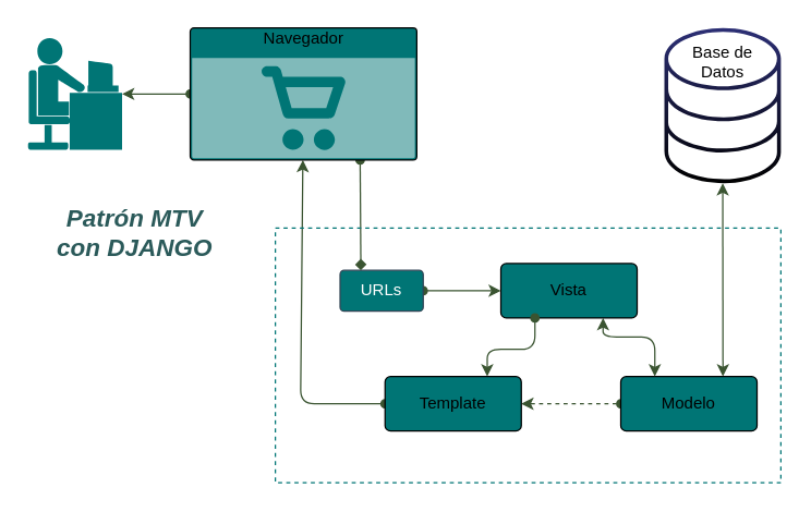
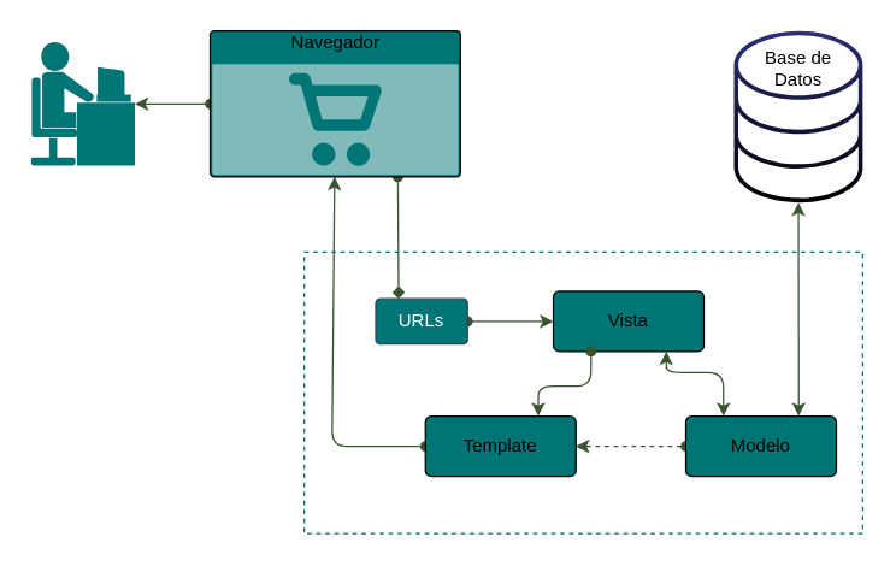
  <mxCell id="0" />
  <mxCell id="1" parent="0" />
  <mxCell id="2" style="edgeStyle=none;html=1;exitX=0.75;exitY=0;exitDx=0;exitDy=0;startArrow=classic;startFill=1;fillColor=#6d8764;strokeColor=#3A5431;" edge="1" parent="1" source="4" target="12"><mxGeometry relative="1" as="geometry" /></mxCell>
  <mxCell id="3" style="edgeStyle=none;html=1;exitX=0;exitY=0.5;exitDx=0;exitDy=0;entryX=1;entryY=0.5;entryDx=0;entryDy=0;startArrow=oval;startFill=1;endArrow=classic;endFill=1;dashed=1;fillColor=#6d8764;strokeColor=#3A5431;" edge="1" parent="1" source="4" target="9"><mxGeometry relative="1" as="geometry" /></mxCell>
  <mxCell id="4" value="Modelo" style="rounded=1;arcSize=10;whiteSpace=wrap;html=1;align=center;fillColor=#007575;" vertex="1" parent="1"><mxGeometry x="455" y="276" width="100" height="40" as="geometry" /></mxCell>
  <mxCell id="5" style="edgeStyle=none;html=1;exitX=0.75;exitY=1;exitDx=0;exitDy=0;entryX=0.25;entryY=0;entryDx=0;entryDy=0;startArrow=classic;startFill=1;fillColor=#6d8764;strokeColor=#3A5431;" edge="1" parent="1" source="6" target="4"><mxGeometry relative="1" as="geometry"><Array as="points"><mxPoint x="442" y="247" /><mxPoint x="480" y="247" /></Array></mxGeometry></mxCell>
  <mxCell id="6" value="Vista" style="rounded=1;arcSize=10;whiteSpace=wrap;html=1;align=center;fillColor=#007575;" vertex="1" parent="1"><mxGeometry x="367" y="193" width="100" height="40" as="geometry" /></mxCell>
  <mxCell id="7" style="edgeStyle=none;html=1;exitX=0.75;exitY=0;exitDx=0;exitDy=0;entryX=0.25;entryY=1;entryDx=0;entryDy=0;startArrow=classic;startFill=1;fillColor=#6d8764;strokeColor=#3A5431;endArrow=oval;endFill=1;" edge="1" parent="1" source="9" target="6"><mxGeometry relative="1" as="geometry"><Array as="points"><mxPoint x="357" y="256" /><mxPoint x="392" y="256" /></Array></mxGeometry></mxCell>
  <mxCell id="8" style="edgeStyle=none;html=1;exitX=0;exitY=0.5;exitDx=0;exitDy=0;startArrow=oval;startFill=1;endArrow=classic;endFill=1;fillColor=#6d8764;strokeColor=#3A5431;" edge="1" parent="1" source="9" target="15"><mxGeometry relative="1" as="geometry"><mxPoint x="153" y="143" as="targetPoint" /><Array as="points"><mxPoint x="220" y="296" /></Array></mxGeometry></mxCell>
  <mxCell id="9" value="Template" style="rounded=1;arcSize=10;whiteSpace=wrap;html=1;align=center;fillColor=#007575;" vertex="1" parent="1"><mxGeometry x="282" y="276" width="100" height="40" as="geometry" /></mxCell>
  <mxCell id="10" style="edgeStyle=none;html=1;exitX=1;exitY=0.5;exitDx=0;exitDy=0;entryX=0;entryY=0.5;entryDx=0;entryDy=0;startArrow=oval;startFill=1;endArrow=classic;endFill=1;fillColor=#6d8764;strokeColor=#3A5431;" edge="1" parent="1" source="11" target="6"><mxGeometry relative="1" as="geometry" /></mxCell>
  <mxCell id="11" value="URLs" style="rounded=1;arcSize=10;whiteSpace=wrap;html=1;align=center;fillColor=#007575;fontColor=#ffffff;strokeColor=#314354;" vertex="1" parent="1"><mxGeometry x="249" y="198" width="61" height="30" as="geometry" /></mxCell>
  <mxCell id="12" value="" style="sketch=0;pointerEvents=1;shadow=0;dashed=0;html=1;strokeColor=none;fillColor=#2C2F75;aspect=fixed;labelPosition=center;verticalLabelPosition=bottom;verticalAlign=top;align=center;outlineConnect=0;shape=mxgraph.vvd.storage;gradientColor=default;" vertex="1" parent="1"><mxGeometry x="487" y="20" width="85.5" height="114" as="geometry" /></mxCell>
  <mxCell id="13" style="edgeStyle=none;html=1;exitX=0.75;exitY=1;exitDx=0;exitDy=0;exitPerimeter=0;entryX=0.25;entryY=0;entryDx=0;entryDy=0;startArrow=oval;startFill=1;endArrow=diamond;endFill=1;fillColor=#6d8764;strokeColor=#3A5431;" edge="1" parent="1" source="15" target="11"><mxGeometry relative="1" as="geometry" /></mxCell>
  <mxCell id="14" style="edgeStyle=none;html=1;exitX=0;exitY=0.5;exitDx=0;exitDy=0;exitPerimeter=0;startArrow=oval;startFill=1;endArrow=classic;endFill=1;fillColor=#6d8764;strokeColor=#3A5431;" edge="1" parent="1" source="15" target="16"><mxGeometry relative="1" as="geometry" /></mxCell>
  <mxCell id="15" value="Navegador" style="html=1;labelPosition=center;verticalLabelPosition=middle;verticalAlign=top;align=center;fontSize=12;outlineConnect=0;spacingTop=-6;sketch=0;shape=mxgraph.sitemap.shopping;fillColor=#007575;" vertex="1" parent="1"><mxGeometry x="139" y="20" width="166.29" height="97" as="geometry" /></mxCell>
  <mxCell id="16" value="" style="shape=mxgraph.cisco.people.androgenous_person;sketch=0;html=1;pointerEvents=1;dashed=0;fillColor=#007575;strokeColor=none;strokeWidth=2;verticalLabelPosition=bottom;verticalAlign=top;align=center;outlineConnect=0;" vertex="1" parent="1"><mxGeometry x="20" y="27.5" width="69" height="82" as="geometry" /></mxCell>
  <mxCell id="17" value="" style="rounded=0;whiteSpace=wrap;html=1;dashed=1;strokeColor=#007575;fillColor=none;gradientColor=default;" vertex="1" parent="1"><mxGeometry x="201.5" y="167" width="371" height="187" as="geometry" /></mxCell>
  <mxCell id="18" value="Base de Datos" style="text;html=1;strokeColor=none;fillColor=none;align=center;verticalAlign=middle;whiteSpace=wrap;rounded=0;dashed=1;" vertex="1" parent="1"><mxGeometry x="499.75" y="30" width="60" height="30" as="geometry" /></mxCell>
- <mxCell id="19" value="&lt;h2&gt;Patrón MTV&lt;br&gt;con DJANGO&lt;/h2&gt;" style="text;whiteSpace=wrap;html=1;fontColor=#2b5a5a;labelBackgroundColor=none;labelBorderColor=none;fontStyle=3;align=center;" vertex="1" parent="1"><mxGeometry x="24" y="128" width="148.5" height="89.5" as="geometry" /></mxCell>
